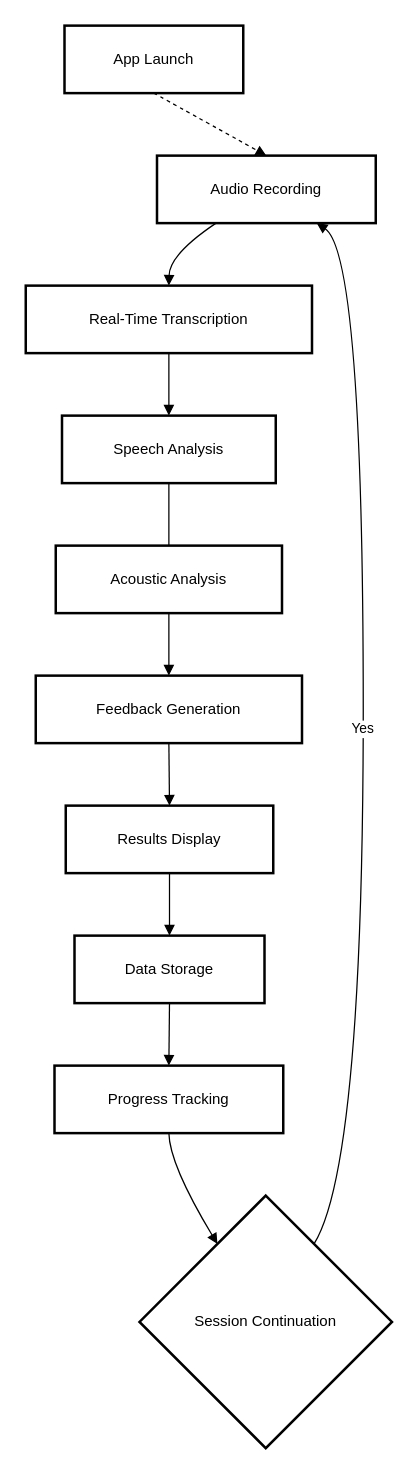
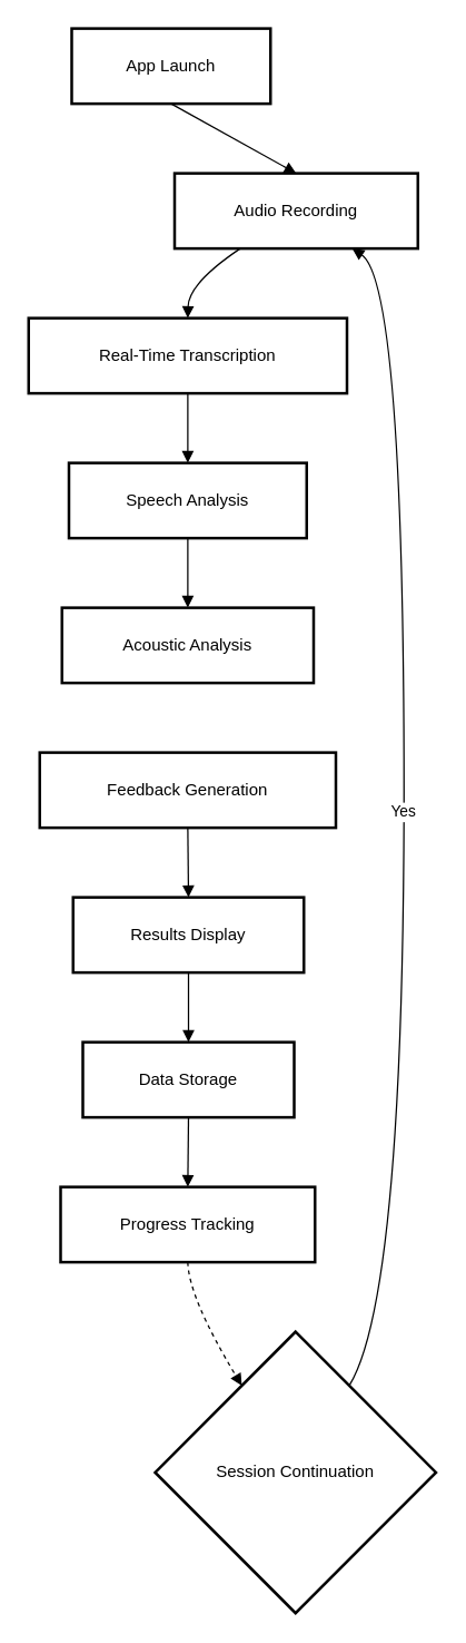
  <mxCell id="0" />
  <mxCell id="1" parent="0" />
  <mxCell id="2" value="App Launch" style="whiteSpace=wrap;strokeWidth=2;" vertex="1" parent="1"><mxGeometry x="51" y="20" width="143" height="54" as="geometry" /></mxCell>
  <mxCell id="3" value="Audio Recording" style="whiteSpace=wrap;strokeWidth=2;" vertex="1" parent="1"><mxGeometry x="125" y="124" width="175" height="54" as="geometry" /></mxCell>
  <mxCell id="4" value="Real-Time Transcription" style="whiteSpace=wrap;strokeWidth=2;" vertex="1" parent="1"><mxGeometry x="20" y="228" width="229" height="54" as="geometry" /></mxCell>
  <mxCell id="5" value="Speech Analysis" style="whiteSpace=wrap;strokeWidth=2;" vertex="1" parent="1"><mxGeometry x="49" y="332" width="171" height="54" as="geometry" /></mxCell>
  <mxCell id="6" value="Acoustic Analysis" style="whiteSpace=wrap;strokeWidth=2;" vertex="1" parent="1"><mxGeometry x="44" y="436" width="181" height="54" as="geometry" /></mxCell>
  <mxCell id="7" value="Feedback Generation" style="whiteSpace=wrap;strokeWidth=2;" vertex="1" parent="1"><mxGeometry x="28" y="540" width="213" height="54" as="geometry" /></mxCell>
  <mxCell id="8" value="Results Display" style="whiteSpace=wrap;strokeWidth=2;" vertex="1" parent="1"><mxGeometry x="52" y="644" width="166" height="54" as="geometry" /></mxCell>
  <mxCell id="9" value="Data Storage" style="whiteSpace=wrap;strokeWidth=2;" vertex="1" parent="1"><mxGeometry x="59" y="748" width="152" height="54" as="geometry" /></mxCell>
  <mxCell id="10" value="Progress Tracking" style="whiteSpace=wrap;strokeWidth=2;" vertex="1" parent="1"><mxGeometry x="43" y="852" width="183" height="54" as="geometry" /></mxCell>
  <mxCell id="11" value="Session Continuation" style="rhombus;strokeWidth=2;whiteSpace=wrap;" vertex="1" parent="1"><mxGeometry x="111" y="956" width="202" height="202" as="geometry" /></mxCell>
- <mxCell id="12" value="" style="curved=1;startArrow=none;endArrow=block;exitX=0.5;exitY=1;entryX=0.5;entryY=0;dashed=1;" edge="1" parent="1" source="2" target="3"><mxGeometry relative="1" as="geometry"><Array as="points" /></mxGeometry></mxCell>
+ <mxCell id="12" value="" style="curved=1;startArrow=none;endArrow=block;exitX=0.5;exitY=1;entryX=0.5;entryY=0;" edge="1" parent="1" source="2" target="3"><mxGeometry relative="1" as="geometry"><Array as="points" /></mxGeometry></mxCell>
  <mxCell id="13" value="" style="curved=1;startArrow=none;endArrow=block;exitX=0.27;exitY=1;entryX=0.5;entryY=0;" edge="1" parent="1" source="3" target="4"><mxGeometry relative="1" as="geometry"><Array as="points"><mxPoint x="135" y="203" /></Array></mxGeometry></mxCell>
  <mxCell id="14" value="" style="curved=1;startArrow=none;endArrow=block;exitX=0.5;exitY=1;entryX=0.5;entryY=0;" edge="1" parent="1" source="4" target="5"><mxGeometry relative="1" as="geometry"><Array as="points" /></mxGeometry></mxCell>
- <mxCell id="15" value="" style="curved=1;startArrow=none;endArrow=none;exitX=0.5;exitY=1;entryX=0.5;entryY=0;" edge="1" parent="1" source="5" target="6"><mxGeometry relative="1" as="geometry"><Array as="points" /></mxGeometry></mxCell>
- <mxCell id="16" value="" style="curved=1;startArrow=none;endArrow=block;exitX=0.5;exitY=1;entryX=0.5;entryY=0;" edge="1" parent="1" source="6" target="7"><mxGeometry relative="1" as="geometry"><Array as="points" /></mxGeometry></mxCell>
+ <mxCell id="15" value="" style="curved=1;startArrow=none;endArrow=block;exitX=0.5;exitY=1;entryX=0.5;entryY=0;" edge="1" parent="1" source="5" target="6"><mxGeometry relative="1" as="geometry"><Array as="points" /></mxGeometry></mxCell>
  <mxCell id="17" value="" style="curved=1;startArrow=none;endArrow=block;exitX=0.5;exitY=1;entryX=0.5;entryY=0;" edge="1" parent="1" source="7" target="8"><mxGeometry relative="1" as="geometry"><Array as="points" /></mxGeometry></mxCell>
  <mxCell id="18" value="" style="curved=1;startArrow=none;endArrow=block;exitX=0.5;exitY=1;entryX=0.5;entryY=0;" edge="1" parent="1" source="8" target="9"><mxGeometry relative="1" as="geometry"><Array as="points" /></mxGeometry></mxCell>
  <mxCell id="19" value="" style="curved=1;startArrow=none;endArrow=block;exitX=0.5;exitY=1;entryX=0.5;entryY=0;" edge="1" parent="1" source="9" target="10"><mxGeometry relative="1" as="geometry"><Array as="points" /></mxGeometry></mxCell>
- <mxCell id="20" value="" style="curved=1;startArrow=none;endArrow=block;exitX=0.5;exitY=1;entryX=0.19;entryY=0;" edge="1" parent="1" source="10" target="11"><mxGeometry relative="1" as="geometry"><Array as="points"><mxPoint x="135" y="931" /></Array></mxGeometry></mxCell>
+ <mxCell id="20" value="" style="curved=1;startArrow=none;endArrow=block;exitX=0.5;exitY=1;entryX=0.19;entryY=0;dashed=1;" edge="1" parent="1" source="10" target="11"><mxGeometry relative="1" as="geometry"><Array as="points"><mxPoint x="135" y="931" /></Array></mxGeometry></mxCell>
  <mxCell id="21" value="Yes" style="curved=1;startArrow=none;endArrow=block;exitX=0.81;exitY=0;entryX=0.73;entryY=1;" edge="1" parent="1" source="11" target="3"><mxGeometry relative="1" as="geometry"><Array as="points"><mxPoint x="290" y="931" /><mxPoint x="290" y="203" /></Array></mxGeometry></mxCell>
